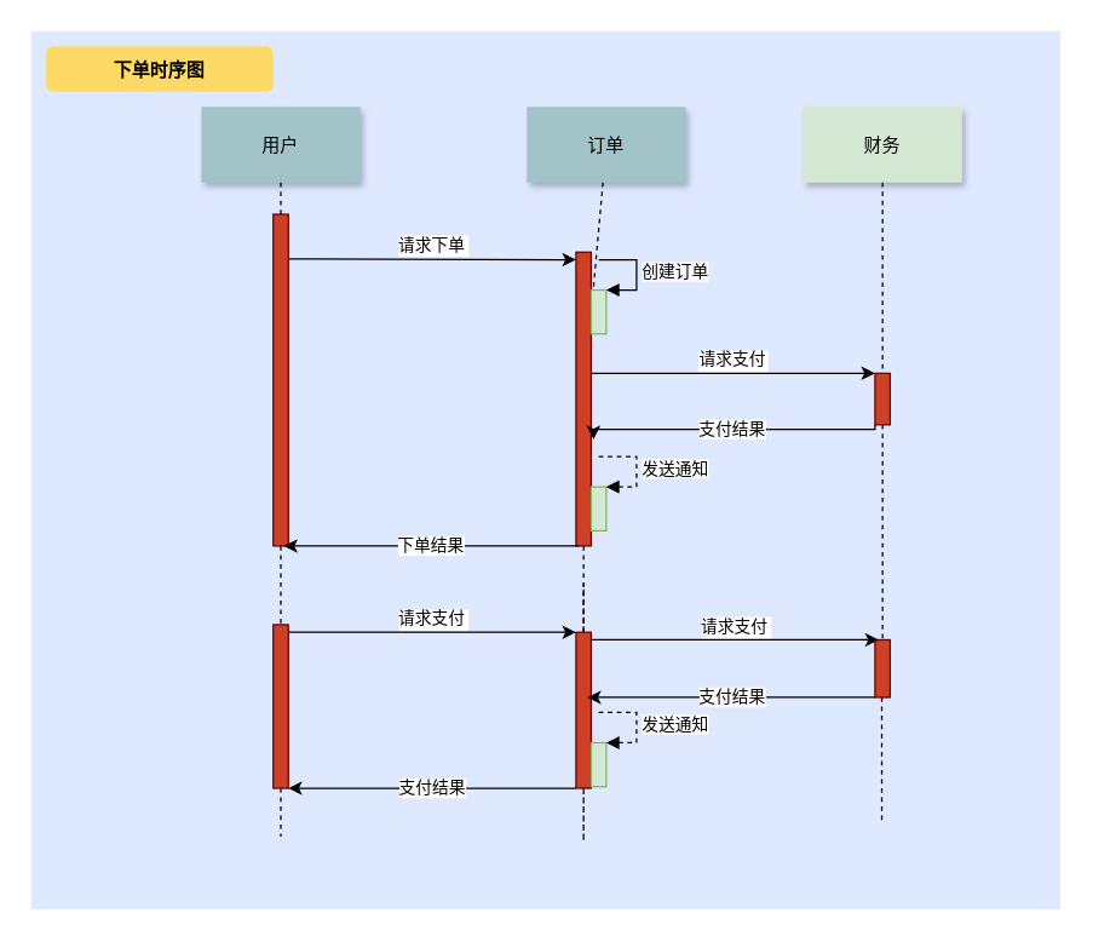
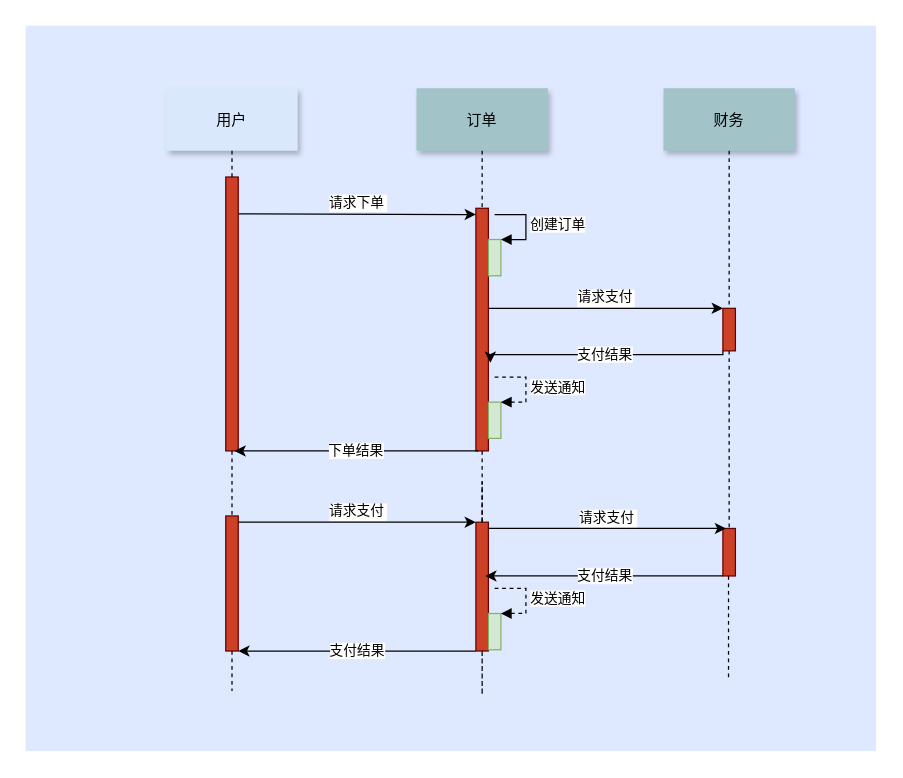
  <mxCell id="0" />
  <mxCell id="1" parent="0" />
  <mxCell id="2" value="" style="fillColor=#DEE8FF;strokeColor=none" parent="1" vertex="1"><mxGeometry x="20" y="20" width="680" height="580" as="geometry" /></mxCell>
  <mxCell id="3" value="" style="fillColor=#CC4125;strokeColor=#660000" parent="1" vertex="1"><mxGeometry x="180" y="141" width="10" height="219" as="geometry" /></mxCell>
- <mxCell id="4" value="用户" style="shadow=1;fillColor=#A2C4C9;strokeColor=none" parent="1" vertex="1"><mxGeometry x="132.5" y="70" width="105" height="50" as="geometry" /></mxCell>
+ <mxCell id="4" value="用户" style="shadow=1;fillColor=#dae8fc;strokeColor=none;" parent="1" vertex="1"><mxGeometry x="132.5" y="70" width="105" height="50" as="geometry" /></mxCell>
  <mxCell id="5" value="" style="fillColor=#CC4125;strokeColor=#660000" parent="1" vertex="1"><mxGeometry x="380" y="166" width="10" height="194" as="geometry" /></mxCell>
- <mxCell id="6" value="订单" style="shadow=1;fillColor=#A2C4C9;strokeColor=none" parent="1" vertex="1"><mxGeometry x="347.5" y="70" width="105" height="50" as="geometry" /></mxCell>
+ <mxCell id="6" value="订单" style="shadow=1;fillColor=#A2C4C9;strokeColor=none" parent="1" vertex="1"><mxGeometry x="332.5" y="70" width="105" height="50" as="geometry" /></mxCell>
  <mxCell id="7" value="" style="edgeStyle=none;endArrow=none;dashed=1" parent="1" source="6" target="5" edge="1"><mxGeometry x="272.335" y="165" width="100" height="100" as="geometry"><mxPoint x="327.259" y="120" as="sourcePoint" /><mxPoint x="327.576" y="175" as="targetPoint" /></mxGeometry></mxCell>
  <mxCell id="8" value="请求下单" style="edgeStyle=none;verticalLabelPosition=top;verticalAlign=bottom" parent="1" edge="1"><mxGeometry x="220" y="73" width="100" height="100" as="geometry"><mxPoint x="190" y="170.5" as="sourcePoint" /><mxPoint x="380" y="171" as="targetPoint" /></mxGeometry></mxCell>
  <mxCell id="9" value="请求支付" style="edgeStyle=elbowEdgeStyle;elbow=vertical;verticalLabelPosition=top;verticalAlign=bottom;entryX=0;entryY=0;entryDx=0;entryDy=0;" parent="1" source="5" target="12" edge="1"><mxGeometry x="350" y="271" width="100" height="100" as="geometry"><mxPoint x="330" y="381" as="sourcePoint" /><mxPoint x="489.784" y="243" as="targetPoint" /></mxGeometry></mxCell>
  <mxCell id="10" value="支付结果" style="edgeStyle=orthogonalEdgeStyle;rounded=0;orthogonalLoop=1;jettySize=auto;html=1;entryX=1.16;entryY=0.637;entryDx=0;entryDy=0;entryPerimeter=0;exitX=0;exitY=1;exitDx=0;exitDy=0;" edge="1" parent="1" source="12" target="5"><mxGeometry relative="1" as="geometry"><mxPoint x="580" y="283" as="sourcePoint" /><mxPoint x="400" y="280" as="targetPoint" /><Array as="points"><mxPoint x="578" y="283" /></Array></mxGeometry></mxCell>
  <mxCell id="11" value="" style="edgeStyle=orthogonalEdgeStyle;rounded=0;orthogonalLoop=1;jettySize=auto;html=1;dashed=1;endArrow=none;endFill=0;" edge="1" parent="1" source="12" target="26"><mxGeometry relative="1" as="geometry" /></mxCell>
  <mxCell id="12" value="" style="fillColor=#CC4125;strokeColor=#660000" parent="1" vertex="1"><mxGeometry x="577.5" y="246" width="10" height="34" as="geometry" /></mxCell>
- <mxCell id="13" value="财务" style="shadow=1;fillColor=#d5e8d4;strokeColor=none;" parent="1" vertex="1"><mxGeometry x="530" y="70" width="105" height="50" as="geometry" /></mxCell>
+ <mxCell id="13" value="财务" style="shadow=1;fillColor=#A2C4C9;strokeColor=none" parent="1" vertex="1"><mxGeometry x="530" y="70" width="105" height="50" as="geometry" /></mxCell>
  <mxCell id="14" value="" style="edgeStyle=none;endArrow=none;dashed=1" parent="1" source="13" target="12" edge="1"><mxGeometry x="614.488" y="175.0" width="100" height="100" as="geometry"><mxPoint x="654.653" y="120" as="sourcePoint" /><mxPoint x="654.653" y="270" as="targetPoint" /></mxGeometry></mxCell>
  <mxCell id="15" value="" style="edgeStyle=elbowEdgeStyle;elbow=horizontal;endArrow=none;dashed=1" parent="1" source="4" target="3" edge="1"><mxGeometry x="230.0" y="310" width="100" height="100" as="geometry"><mxPoint x="210" y="420" as="sourcePoint" /><mxPoint x="310" y="320" as="targetPoint" /></mxGeometry></mxCell>
  <mxCell id="16" value="" style="edgeStyle=orthogonalEdgeStyle;rounded=0;orthogonalLoop=1;jettySize=auto;html=1;dashed=1;endArrow=none;endFill=0;" edge="1" parent="1" source="17"><mxGeometry relative="1" as="geometry"><mxPoint x="185" y="552" as="targetPoint" /></mxGeometry></mxCell>
  <mxCell id="17" value="" style="fillColor=#CC4125;strokeColor=#660000" parent="1" vertex="1"><mxGeometry x="180" y="412" width="10" height="108" as="geometry" /></mxCell>
  <mxCell id="18" value="" style="edgeStyle=none;dashed=1;endArrow=none;entryX=0.5;entryY=0;entryDx=0;entryDy=0;" parent="1" source="3" target="17" edge="1"><mxGeometry x="50" y="300" width="100" height="100" as="geometry"><mxPoint x="30" y="410" as="sourcePoint" /><mxPoint x="185" y="440" as="targetPoint" /></mxGeometry></mxCell>
  <mxCell id="19" value="" style="edgeStyle=none;endArrow=none;dashed=1" parent="1" source="28" edge="1"><mxGeometry x="376.571" y="339.697" width="100" height="100" as="geometry"><mxPoint x="431.736" y="294.697" as="sourcePoint" /><mxPoint x="385" y="500" as="targetPoint" /><Array as="points"><mxPoint x="385" y="380" /><mxPoint x="385" y="460" /><mxPoint x="385" y="500" /><mxPoint x="385" y="560" /></Array></mxGeometry></mxCell>
- <mxCell id="20" value="下单时序图" style="rounded=1;fontStyle=1;fillColor=#FFD966;strokeColor=none" parent="1" vertex="1"><mxGeometry x="30" y="30" width="150" height="30" as="geometry" /></mxCell>
  <mxCell id="21" value="" style="html=1;points=[];perimeter=orthogonalPerimeter;fillColor=#d5e8d4;strokeColor=#82b366;" vertex="1" parent="1"><mxGeometry x="390" y="191" width="10" height="29" as="geometry" /></mxCell>
  <mxCell id="22" value="创建订单" style="edgeStyle=orthogonalEdgeStyle;html=1;align=left;spacingLeft=2;endArrow=block;rounded=0;entryX=1;entryY=0;" edge="1" target="21" parent="1"><mxGeometry relative="1" as="geometry"><mxPoint x="395" y="171" as="sourcePoint" /><Array as="points"><mxPoint x="420" y="171" /></Array></mxGeometry></mxCell>
  <mxCell id="23" value="下单结果" style="edgeStyle=orthogonalEdgeStyle;rounded=0;orthogonalLoop=1;jettySize=auto;html=1;" edge="1" parent="1"><mxGeometry relative="1" as="geometry"><mxPoint x="382" y="360" as="sourcePoint" /><mxPoint x="187" y="360" as="targetPoint" /><Array as="points"><mxPoint x="187" y="360" /></Array></mxGeometry></mxCell>
  <mxCell id="24" value="请求支付" style="edgeStyle=none;verticalLabelPosition=top;verticalAlign=bottom;entryX=0;entryY=0;entryDx=0;entryDy=0;" edge="1" parent="1" target="28"><mxGeometry x="220" y="324.5" width="100" height="100" as="geometry"><mxPoint x="190" y="417" as="sourcePoint" /><mxPoint x="380" y="422.5" as="targetPoint" /></mxGeometry></mxCell>
  <mxCell id="25" value="" style="edgeStyle=orthogonalEdgeStyle;rounded=0;orthogonalLoop=1;jettySize=auto;html=1;dashed=1;endArrow=none;endFill=0;" edge="1" parent="1" source="26"><mxGeometry relative="1" as="geometry"><mxPoint x="582" y="542" as="targetPoint" /></mxGeometry></mxCell>
  <mxCell id="26" value="" style="fillColor=#CC4125;strokeColor=#660000" vertex="1" parent="1"><mxGeometry x="577.5" y="422" width="10" height="38" as="geometry" /></mxCell>
  <mxCell id="27" value="支付结果" style="edgeStyle=orthogonalEdgeStyle;rounded=0;orthogonalLoop=1;jettySize=auto;html=1;entryX=1;entryY=1;entryDx=0;entryDy=0;exitX=0;exitY=1;exitDx=0;exitDy=0;" edge="1" parent="1" source="28" target="17"><mxGeometry relative="1" as="geometry"><mxPoint x="380" y="502" as="sourcePoint" /><mxPoint x="388" y="501" as="targetPoint" /><Array as="points"><mxPoint x="380" y="520" /></Array></mxGeometry></mxCell>
  <mxCell id="28" value="" style="fillColor=#CC4125;strokeColor=#660000" vertex="1" parent="1"><mxGeometry x="380" y="417" width="10" height="103" as="geometry" /></mxCell>
  <mxCell id="29" value="" style="edgeStyle=none;endArrow=none;dashed=1" edge="1" parent="1" source="5" target="28"><mxGeometry x="376.571" y="339.697" width="100" height="100" as="geometry"><mxPoint x="385" y="340" as="sourcePoint" /><mxPoint x="385" y="500" as="targetPoint" /><Array as="points" /></mxGeometry></mxCell>
  <mxCell id="30" value="请求支付" style="edgeStyle=none;verticalLabelPosition=top;verticalAlign=bottom;entryX=0;entryY=0;entryDx=0;entryDy=0;" edge="1" parent="1"><mxGeometry x="420" y="329.5" width="100" height="100" as="geometry"><mxPoint x="390" y="422" as="sourcePoint" /><mxPoint x="580" y="422" as="targetPoint" /></mxGeometry></mxCell>
  <mxCell id="31" value="支付结果" style="edgeStyle=orthogonalEdgeStyle;rounded=0;orthogonalLoop=1;jettySize=auto;html=1;entryX=1;entryY=1;entryDx=0;entryDy=0;" edge="1" parent="1"><mxGeometry relative="1" as="geometry"><mxPoint x="577.5" y="460" as="sourcePoint" /><mxPoint x="387.5" y="460" as="targetPoint" /><Array as="points"><mxPoint x="577.5" y="460" /><mxPoint x="577.5" y="460" /></Array></mxGeometry></mxCell>
  <mxCell id="32" value="" style="html=1;points=[];perimeter=orthogonalPerimeter;fillColor=#d5e8d4;strokeColor=#82b366;" vertex="1" parent="1"><mxGeometry x="390" y="321" width="10" height="29" as="geometry" /></mxCell>
  <mxCell id="33" value="发送通知" style="edgeStyle=orthogonalEdgeStyle;html=1;align=left;spacingLeft=2;endArrow=block;rounded=0;entryX=1;entryY=0;dashed=1;" edge="1" target="32" parent="1"><mxGeometry relative="1" as="geometry"><mxPoint x="395" y="301" as="sourcePoint" /><Array as="points"><mxPoint x="420" y="301" /></Array></mxGeometry></mxCell>
  <mxCell id="34" value="" style="html=1;points=[];perimeter=orthogonalPerimeter;fillColor=#d5e8d4;strokeColor=#82b366;" vertex="1" parent="1"><mxGeometry x="390" y="490" width="10" height="29" as="geometry" /></mxCell>
  <mxCell id="35" value="发送通知" style="edgeStyle=orthogonalEdgeStyle;html=1;align=left;spacingLeft=2;endArrow=block;rounded=0;entryX=1;entryY=0;dashed=1;" edge="1" parent="1" target="34"><mxGeometry relative="1" as="geometry"><mxPoint x="395" y="470" as="sourcePoint" /><Array as="points"><mxPoint x="420" y="470" /></Array></mxGeometry></mxCell>
